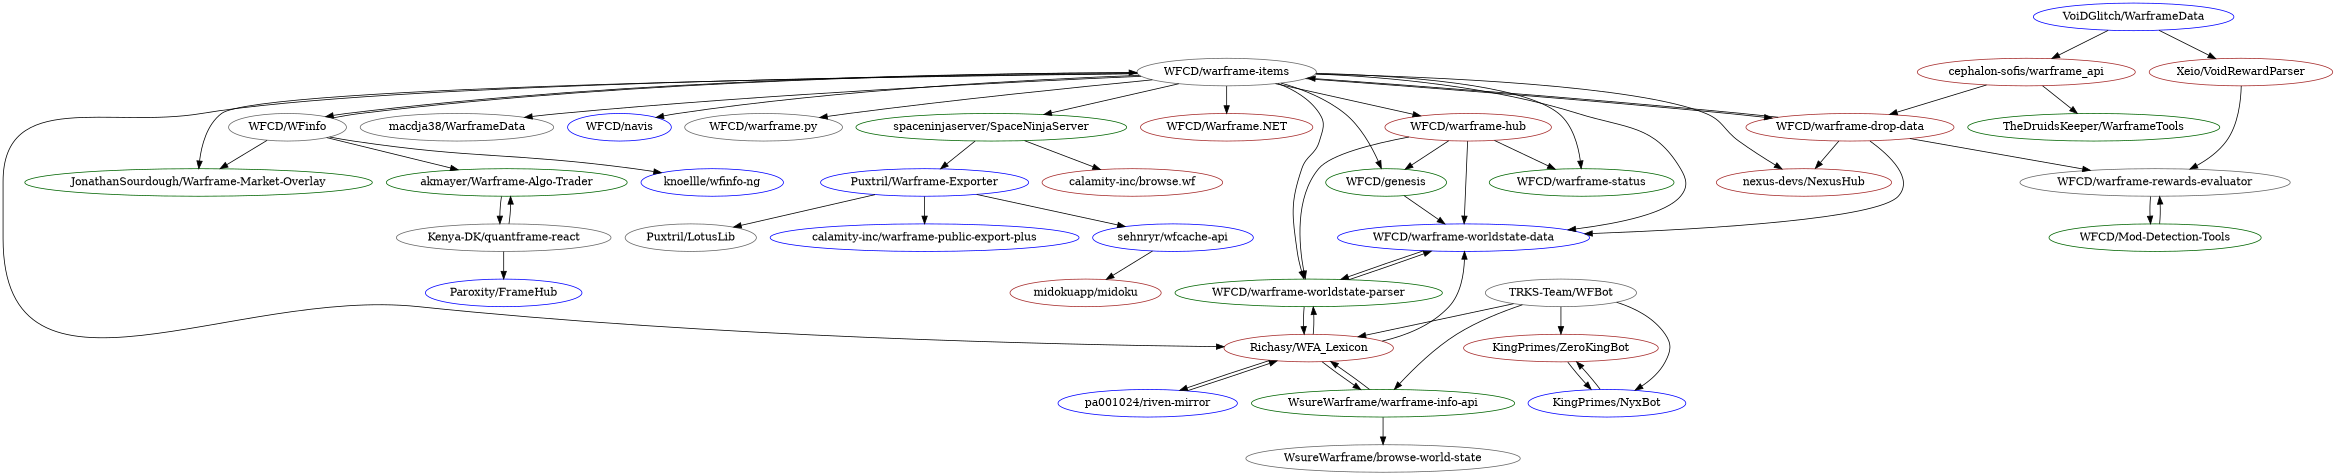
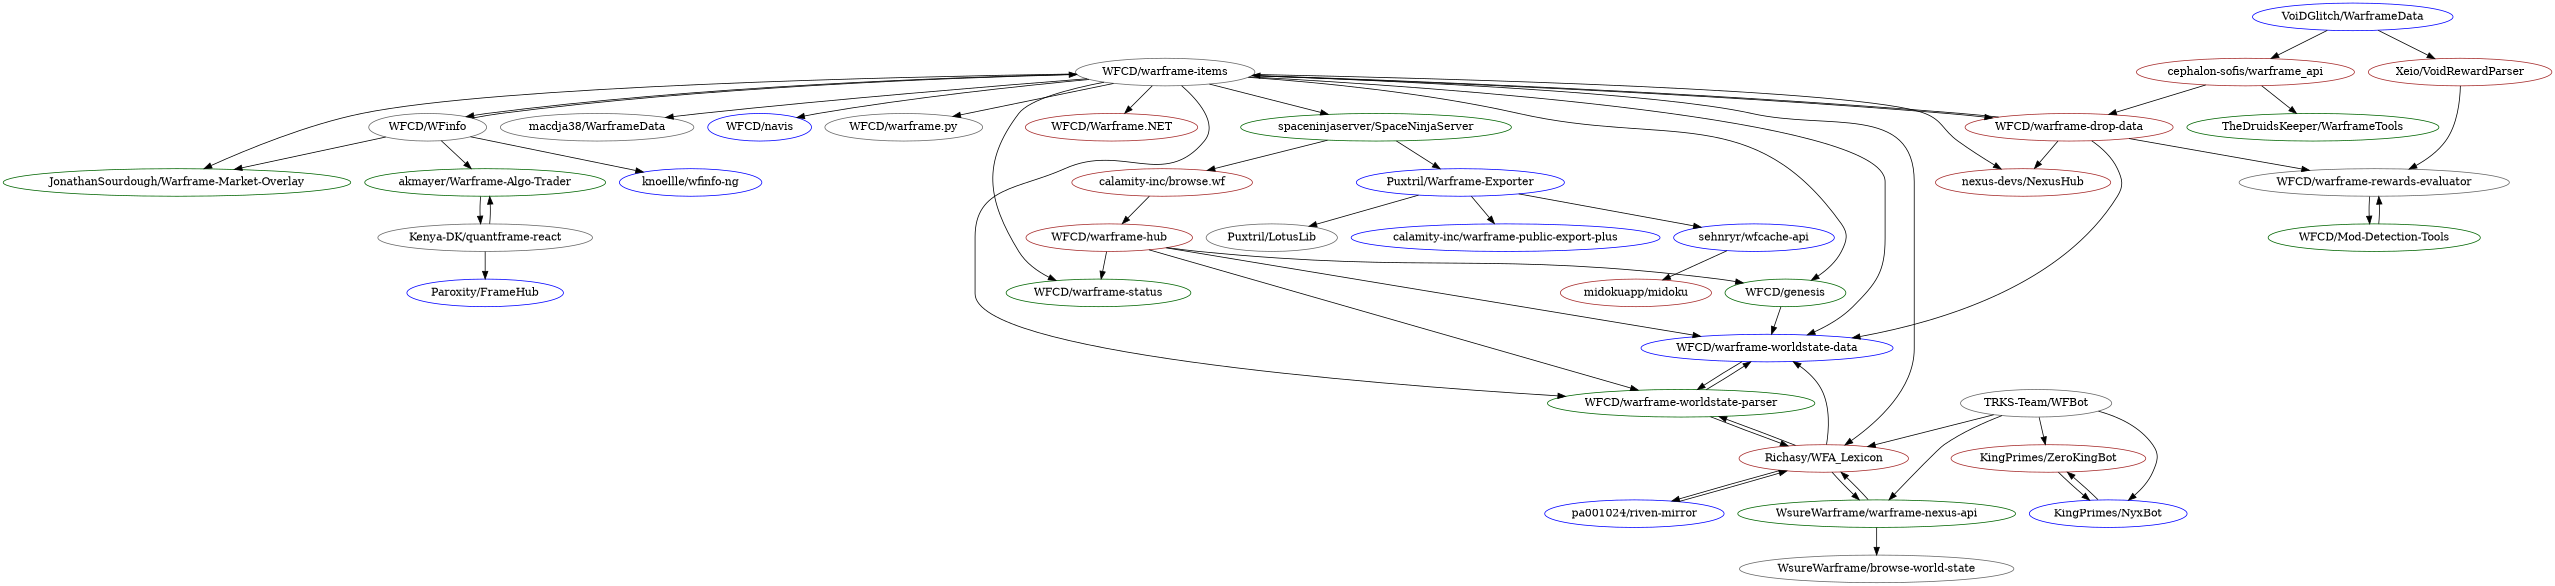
  digraph {
    node [color=brown]
    "WFCD/warframe-items" [color=gray40 l="4.096,44.106"]
    "WFCD/warframe-drop-data" [l="4.123,44.116"]
    "WFCD/WFinfo" [color=gray40 l="4.143,44.1"]
    "WFCD/warframe-worldstate-data" [color=blue l="4.096,44.087"]
    "WFCD/genesis" [color=darkgreen l="4.064,44.083"]
    "nexus-devs/NexusHub" [l="4.116,44.133"]
    "WFCD/warframe-worldstate-parser" [color=darkgreen l="4.088,44.077"]
    "WFCD/warframe-status" [color=darkgreen l="4.058,44.105"]
    "WFCD/warframe-hub" [l="4.075,44.093"]
    "Richasy/WFA_Lexicon" [l="4.092,44.062"]
    "macdja38/WarframeData" [color=gray40 l="4.096,44.123"]
    "WFCD/navis" [color=blue l="4.086,44.132"]
    "WFCD/warframe.py" [color=gray40 l="4.074,44.112"]
    "spaceninjaserver/SpaceNinjaServer" [color=darkgreen l="4.045,44.131"]
    "WFCD/Warframe.NET" [l="4.075,44.122"]
    "JonathanSourdough/Warframe-Market-Overlay" [color=darkgreen l="4.123,44.092"]
    "WFCD/warframe-rewards-evaluator" [color=gray40 l="4.147,44.143"]
    "akmayer/Warframe-Algo-Trader" [color=darkgreen l="4.191,44.09"]
    "knoellle/wfinfo-ng" [color=blue l="4.169,44.111"]
-   "WsureWarframe/warframe-info-api" [color=darkgreen l="4.086,44.043"]
+   "WsureWarframe/warframe-info-api" [color=darkgreen l="4.086,44.043" label="WsureWarframe/warframe-nexus-api"]
    "pa001024/riven-mirror" [color=blue l="4.113,44.05"]
    "calamity-inc/browse.wf" [l="4.04,44.147"]
    "Puxtril/Warframe-Exporter" [color=blue l="4.008,44.145"]
    "WFCD/Mod-Detection-Tools" [color=darkgreen l="4.163,44.147"]
    "Kenya-DK/quantframe-react" [color=gray40 l="4.218,44.085"]
    n26 [color=gray40 l="4.096,44.028" label="WsureWarframe/browse-world-state"]
    "sehnryr/wfcache-api" [color=blue l="3.997,44.164"]
    "Puxtril/LotusLib" [color=gray40 l="3.988,44.151"]
    "calamity-inc/warframe-public-export-plus" [color=blue l="3.987,44.138"]
    "TRKS-Team/WFBot" [color=gray40 l="4.066,44.033"]
    "KingPrimes/ZeroKingBot" [l="4.059,44.013"]
    "KingPrimes/NyxBot" [color=blue l="4.045,44.021"]
    "Paroxity/FrameHub" [color=blue l="4.242,44.081"]
    "VoiDGlitch/WarframeData" [color=blue l="4.178,44.188"]
    "cephalon-sofis/warframe_api" [l="4.193,44.206"]
    "Xeio/VoidRewardParser" [l="4.163,44.167"]
    "TheDruidsKeeper/WarframeTools" [color=darkgreen l="4.203,44.219"]
    "midokuapp/midoku" [l="3.986,44.176"]
    "WFCD/warframe-items" -> "WFCD/warframe-drop-data"
    "WFCD/warframe-items" -> "WFCD/WFinfo"
    "WFCD/warframe-items" -> "WFCD/warframe-worldstate-data"
    "WFCD/warframe-items" -> "WFCD/genesis"
    "WFCD/warframe-items" -> "nexus-devs/NexusHub"
    "WFCD/warframe-items" -> "WFCD/warframe-worldstate-parser"
    "WFCD/warframe-items" -> "WFCD/warframe-status"
-   "WFCD/warframe-items" -> "WFCD/warframe-hub"
+   "calamity-inc/browse.wf" -> "WFCD/warframe-hub"
    "WFCD/warframe-items" -> "Richasy/WFA_Lexicon"
    "WFCD/warframe-items" -> "macdja38/WarframeData"
    "WFCD/warframe-items" -> "WFCD/navis"
    "WFCD/warframe-items" -> "WFCD/warframe.py"
    "WFCD/warframe-items" -> "spaceninjaserver/SpaceNinjaServer"
    "WFCD/warframe-items" -> "WFCD/Warframe.NET"
    "WFCD/warframe-items" -> "JonathanSourdough/Warframe-Market-Overlay"
    "WFCD/warframe-drop-data" -> "WFCD/warframe-items"
    "WFCD/warframe-drop-data" -> "WFCD/warframe-worldstate-data"
    "WFCD/warframe-drop-data" -> "nexus-devs/NexusHub"
    "WFCD/warframe-drop-data" -> "WFCD/warframe-rewards-evaluator"
    "WFCD/WFinfo" -> "WFCD/warframe-items"
    "WFCD/WFinfo" -> "JonathanSourdough/Warframe-Market-Overlay"
    "WFCD/WFinfo" -> "akmayer/Warframe-Algo-Trader"
    "WFCD/WFinfo" -> "knoellle/wfinfo-ng"
    "WFCD/warframe-worldstate-data" -> "WFCD/warframe-worldstate-parser"
    "WFCD/genesis" -> "WFCD/warframe-worldstate-data"
    "WFCD/warframe-worldstate-parser" -> "WFCD/warframe-worldstate-data"
    "WFCD/warframe-worldstate-parser" -> "Richasy/WFA_Lexicon"
    "WFCD/warframe-hub" -> "WFCD/warframe-worldstate-data"
    "WFCD/warframe-hub" -> "WFCD/genesis"
    "WFCD/warframe-hub" -> "WFCD/warframe-worldstate-parser"
    "WFCD/warframe-hub" -> "WFCD/warframe-status"
    "Richasy/WFA_Lexicon" -> "WFCD/warframe-worldstate-data"
    "Richasy/WFA_Lexicon" -> "WFCD/warframe-worldstate-parser"
    "Richasy/WFA_Lexicon" -> "WsureWarframe/warframe-info-api"
    "Richasy/WFA_Lexicon" -> "pa001024/riven-mirror"
    "spaceninjaserver/SpaceNinjaServer" -> "calamity-inc/browse.wf"
    "spaceninjaserver/SpaceNinjaServer" -> "Puxtril/Warframe-Exporter"
    "WFCD/warframe-rewards-evaluator" -> "WFCD/Mod-Detection-Tools"
    "akmayer/Warframe-Algo-Trader" -> "Kenya-DK/quantframe-react"
    "WsureWarframe/warframe-info-api" -> "Richasy/WFA_Lexicon"
    "WsureWarframe/warframe-info-api" -> n26
    "pa001024/riven-mirror" -> "Richasy/WFA_Lexicon"
    "Puxtril/Warframe-Exporter" -> "sehnryr/wfcache-api"
    "Puxtril/Warframe-Exporter" -> "Puxtril/LotusLib"
    "Puxtril/Warframe-Exporter" -> "calamity-inc/warframe-public-export-plus"
    "WFCD/Mod-Detection-Tools" -> "WFCD/warframe-rewards-evaluator"
    "Kenya-DK/quantframe-react" -> "akmayer/Warframe-Algo-Trader"
    "Kenya-DK/quantframe-react" -> "Paroxity/FrameHub"
    "sehnryr/wfcache-api" -> "midokuapp/midoku"
    "TRKS-Team/WFBot" -> "Richasy/WFA_Lexicon"
    "TRKS-Team/WFBot" -> "WsureWarframe/warframe-info-api"
    "TRKS-Team/WFBot" -> "KingPrimes/ZeroKingBot"
    "TRKS-Team/WFBot" -> "KingPrimes/NyxBot"
    "KingPrimes/ZeroKingBot" -> "KingPrimes/NyxBot"
    "KingPrimes/NyxBot" -> "KingPrimes/ZeroKingBot"
    "VoiDGlitch/WarframeData" -> "cephalon-sofis/warframe_api"
    "VoiDGlitch/WarframeData" -> "Xeio/VoidRewardParser"
    "cephalon-sofis/warframe_api" -> "WFCD/warframe-drop-data"
    "cephalon-sofis/warframe_api" -> "TheDruidsKeeper/WarframeTools"
    "Xeio/VoidRewardParser" -> "WFCD/warframe-rewards-evaluator"
  }
